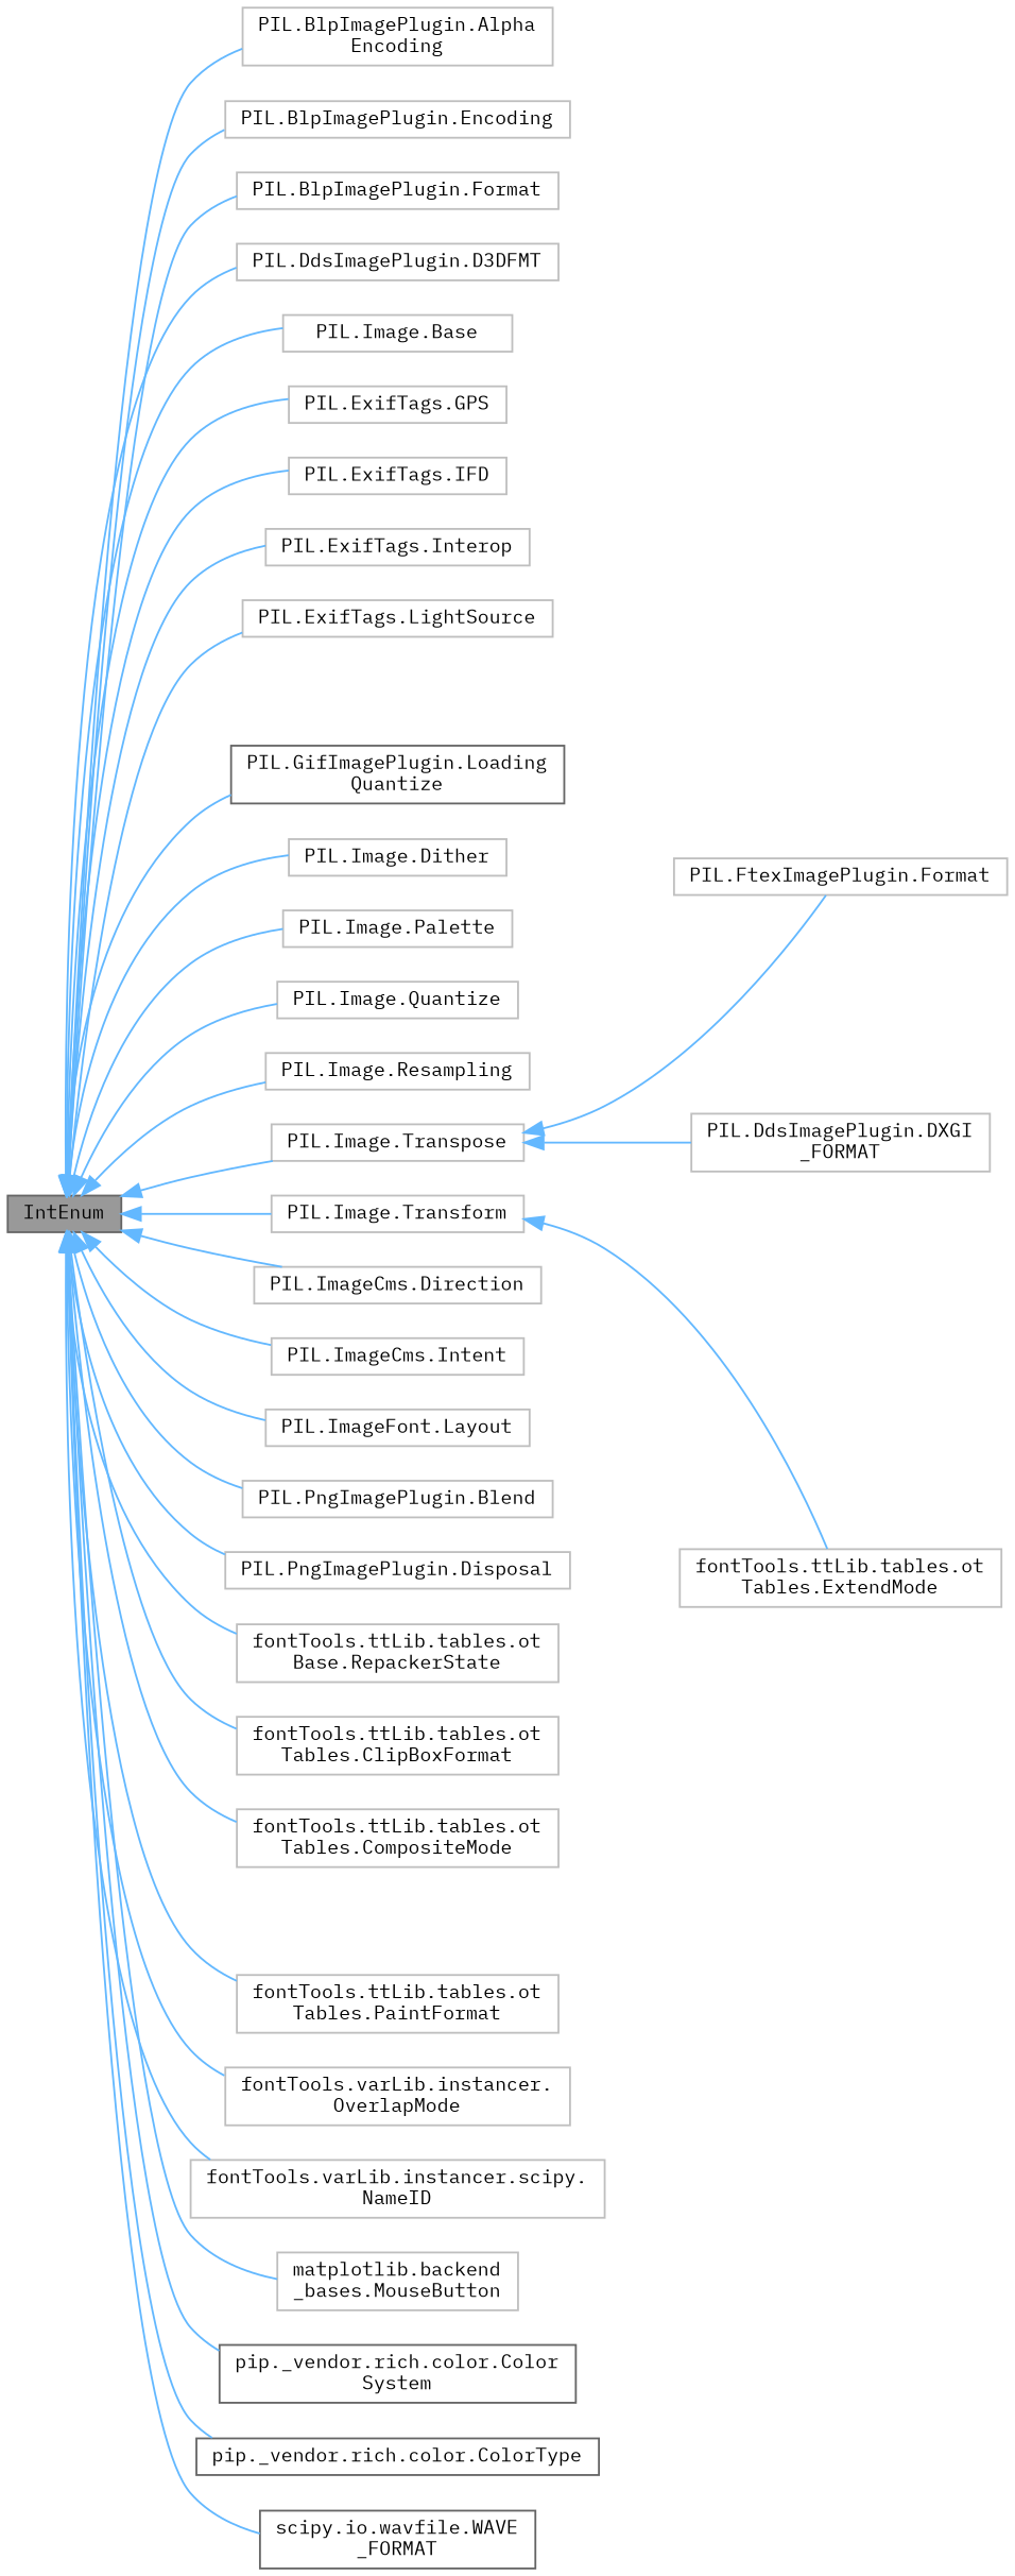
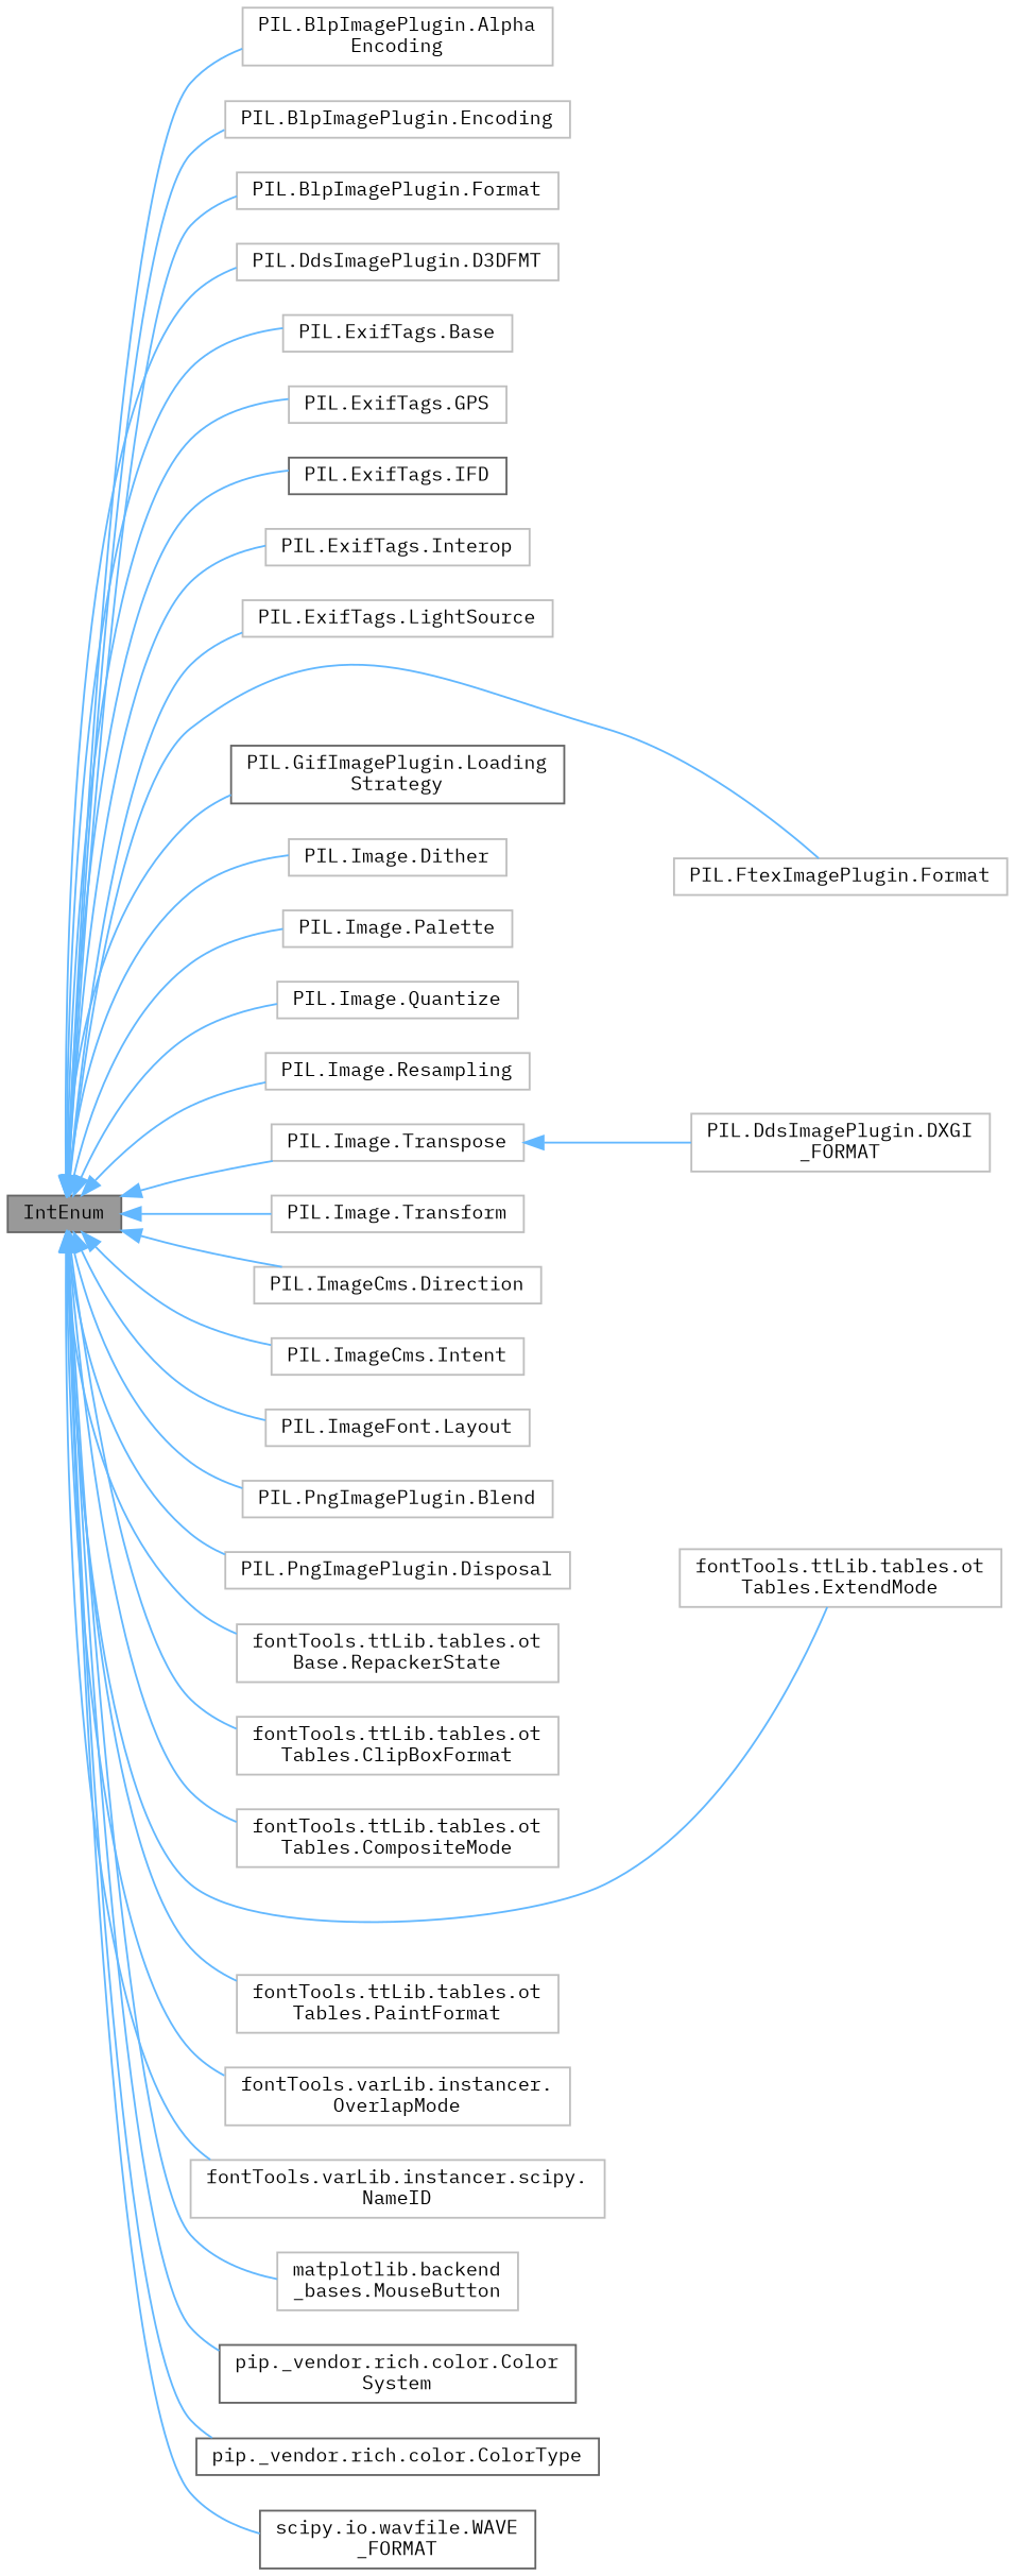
  digraph {
    fontname="IBM Plex Mono"
    rankdir=LR
    node [color=grey75 fillcolor=white fontname="IBM Plex Mono" fontsize=10 shape=box style=filled]
    edge [color=steelblue1 dir=back fontname="IBM Plex Mono" fontsize=10 labelfontname=Helvetica labelfontsize=10 style=solid]
    n1 [color=gray40 fillcolor=grey60 fontcolor=black height=0.2 label=IntEnum width=0.4]
    n2 [height=0.2 label="PIL.BlpImagePlugin.Alpha\lEncoding" width=0.4]
    n3 [height=0.2 label="PIL.BlpImagePlugin.Encoding" width=0.4]
    n4 [height=0.2 label="PIL.BlpImagePlugin.Format" width=0.4]
    n5 [height=0.2 label="PIL.DdsImagePlugin.D3DFMT" width=0.4]
-   n6 [height=0.2 label="PIL.Image.Base" width=0.4]
+   n6 [height=0.2 label="PIL.ExifTags.Base" width=0.4]
    n7 [height=0.2 label="PIL.ExifTags.GPS" width=0.4]
-   n8 [height=0.2 label="PIL.ExifTags.IFD" width=0.4]
+   n8 [color=gray40 height=0.2 label="PIL.ExifTags.IFD" width=0.4]
    n9 [height=0.2 label="PIL.ExifTags.Interop" width=0.4]
    n10 [height=0.2 label="PIL.ExifTags.LightSource" width=0.4]
    n11 [height=0.2 label="PIL.FtexImagePlugin.Format" width=0.4]
-   n12 [color=gray40 height=0.2 label="PIL.GifImagePlugin.Loading\lQuantize" width=0.4]
+   n12 [color=gray40 height=0.2 label="PIL.GifImagePlugin.Loading\lStrategy" width=0.4]
    n13 [height=0.2 label="PIL.Image.Dither" width=0.4]
    n14 [height=0.2 label="PIL.Image.Palette" width=0.4]
    n15 [height=0.2 label="PIL.Image.Quantize" width=0.4]
    n16 [height=0.2 label="PIL.Image.Resampling" width=0.4]
    n17 [height=0.2 label="PIL.Image.Transform" width=0.4]
    n18 [height=0.2 label="PIL.Image.Transpose" width=0.4]
    n19 [height=0.2 label="PIL.ImageCms.Direction" width=0.4]
    n20 [height=0.2 label="PIL.ImageCms.Intent" width=0.4]
    n21 [height=0.2 label="PIL.ImageFont.Layout" width=0.4]
    n22 [height=0.2 label="PIL.PngImagePlugin.Blend" width=0.4]
    n23 [height=0.2 label="PIL.PngImagePlugin.Disposal" width=0.4]
    n24 [height=0.2 label="fontTools.ttLib.tables.ot\lBase.RepackerState" width=0.4]
    n25 [height=0.2 label="fontTools.ttLib.tables.ot\lTables.ClipBoxFormat" width=0.4]
    n26 [height=0.2 label="fontTools.ttLib.tables.ot\lTables.CompositeMode" width=0.4]
    n27 [height=0.2 label="fontTools.ttLib.tables.ot\lTables.ExtendMode" width=0.4]
    n28 [height=0.2 label="fontTools.ttLib.tables.ot\lTables.PaintFormat" width=0.4]
    n29 [height=0.2 label="fontTools.varLib.instancer.\lOverlapMode" width=0.4]
    n30 [height=0.2 label="fontTools.varLib.instancer.scipy.\lNameID" width=0.4]
    n31 [height=0.2 label="matplotlib.backend\l_bases.MouseButton" width=0.4]
    n32 [color=gray40 height=0.2 label="pip._vendor.rich.color.Color\lSystem" width=0.4]
    n33 [color=gray40 height=0.2 label="pip._vendor.rich.color.ColorType" width=0.4]
    n34 [color=gray40 height=0.2 label="scipy.io.wavfile.WAVE\l_FORMAT" width=0.4]
    n35 [height=0.2 label="PIL.DdsImagePlugin.DXGI\l_FORMAT" width=0.4]
    n1 -> n2
    n1 -> n3
    n1 -> n4
    n1 -> n5
    n1 -> n6
    n1 -> n7
    n1 -> n8
    n1 -> n9
    n1 -> n10
-   n18 -> n11
+   n1 -> n11
    n1 -> n12
    n1 -> n13
    n1 -> n14
    n1 -> n15
    n1 -> n16
    n1 -> n17
    n1 -> n18
    n1 -> n19
    n1 -> n20
    n1 -> n21
    n1 -> n22
    n1 -> n23
    n1 -> n24
    n1 -> n25
    n1 -> n26
-   n17 -> n27
+   n1 -> n27
    n1 -> n28
    n1 -> n29
    n1 -> n30
    n1 -> n31
    n1 -> n32
    n1 -> n33
    n1 -> n34
    n18 -> n35
  }
